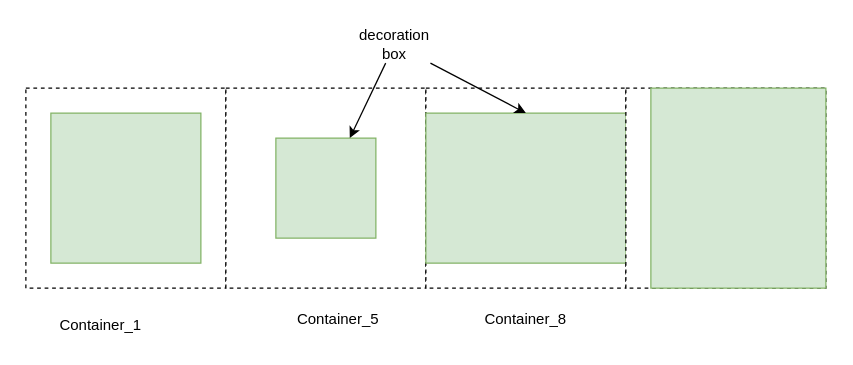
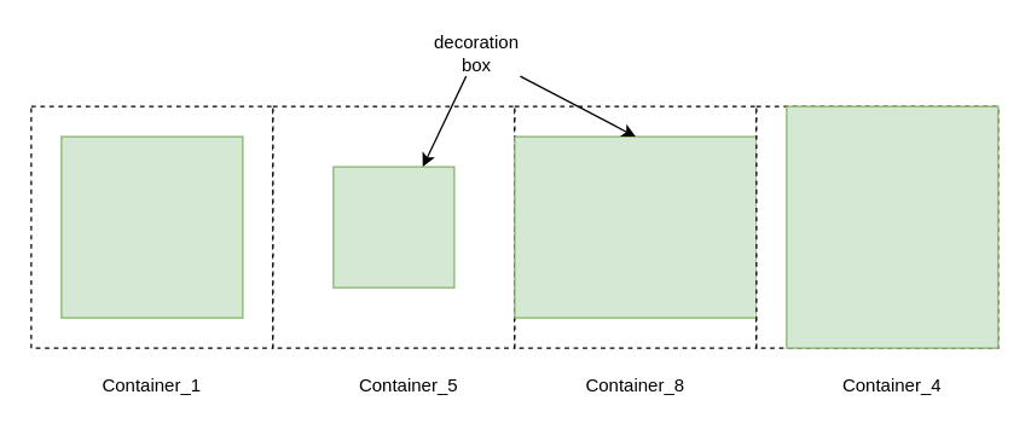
  <mxCell id="0" />
  <mxCell id="1" parent="0" />
  <mxCell id="2" value="" style="whiteSpace=wrap;html=1;aspect=fixed;dashed=1;" vertex="1" parent="1"><mxGeometry x="20" y="70" width="160" height="160" as="geometry" /></mxCell>
  <mxCell id="3" value="" style="whiteSpace=wrap;html=1;aspect=fixed;fillColor=#d5e8d4;strokeColor=#82b366;" vertex="1" parent="1"><mxGeometry x="40" y="90" width="120" height="120" as="geometry" /></mxCell>
- <mxCell id="4" value="Container_1" style="text;html=1;strokeColor=none;fillColor=none;align=center;verticalAlign=middle;whiteSpace=wrap;rounded=0;" vertex="1" parent="1"><mxGeometry x="50" y="245" width="60" height="30" as="geometry" /></mxCell>
+ <mxCell id="4" value="Container_1" style="text;html=1;strokeColor=none;fillColor=none;align=center;verticalAlign=middle;whiteSpace=wrap;rounded=0;" vertex="1" parent="1"><mxGeometry x="70" y="240" width="60" height="30" as="geometry" /></mxCell>
  <mxCell id="5" value="" style="whiteSpace=wrap;html=1;aspect=fixed;dashed=1;" vertex="1" parent="1"><mxGeometry x="180" y="70" width="160" height="160" as="geometry" /></mxCell>
  <mxCell id="6" value="" style="whiteSpace=wrap;html=1;aspect=fixed;fillColor=#d5e8d4;strokeColor=#82b366;" vertex="1" parent="1"><mxGeometry x="220" y="110" width="80" height="80" as="geometry" /></mxCell>
  <mxCell id="7" value="Container_5" style="text;html=1;strokeColor=none;fillColor=none;align=center;verticalAlign=middle;whiteSpace=wrap;rounded=0;" vertex="1" parent="1"><mxGeometry x="240" y="240" width="60" height="30" as="geometry" /></mxCell>
  <mxCell id="8" value="" style="whiteSpace=wrap;html=1;aspect=fixed;dashed=1;" vertex="1" parent="1"><mxGeometry x="340" y="70" width="160" height="160" as="geometry" /></mxCell>
  <mxCell id="9" value="" style="rounded=0;whiteSpace=wrap;html=1;fillColor=#d5e8d4;strokeColor=#82b366;" vertex="1" parent="1"><mxGeometry x="340" y="90" width="160" height="120" as="geometry" /></mxCell>
  <mxCell id="10" value="Container_8" style="text;html=1;strokeColor=none;fillColor=none;align=center;verticalAlign=middle;whiteSpace=wrap;rounded=0;" vertex="1" parent="1"><mxGeometry x="390" y="240" width="60" height="30" as="geometry" /></mxCell>
  <mxCell id="11" value="" style="whiteSpace=wrap;html=1;aspect=fixed;dashed=1;" vertex="1" parent="1"><mxGeometry x="500" y="70" width="160" height="160" as="geometry" /></mxCell>
  <mxCell id="12" value="" style="rounded=0;whiteSpace=wrap;html=1;fillColor=#d5e8d4;strokeColor=#82b366;" vertex="1" parent="1"><mxGeometry x="520" y="70" width="140" height="160" as="geometry" /></mxCell>
+ <mxCell id="13" value="Container_4" style="text;html=1;strokeColor=none;fillColor=none;align=center;verticalAlign=middle;whiteSpace=wrap;rounded=0;" vertex="1" parent="1"><mxGeometry x="560" y="240" width="60" height="30" as="geometry" /></mxCell>
  <mxCell id="14" value="decoration box" style="text;html=1;strokeColor=none;fillColor=none;align=center;verticalAlign=middle;whiteSpace=wrap;rounded=0;" vertex="1" parent="1"><mxGeometry x="285" y="20" width="60" height="30" as="geometry" /></mxCell>
  <mxCell id="15" value="" style="endArrow=classic;html=1;rounded=0;" edge="1" parent="1" source="14" target="6"><mxGeometry width="50" height="50" relative="1" as="geometry"><mxPoint x="260" y="450" as="sourcePoint" /><mxPoint x="310" y="400" as="targetPoint" /></mxGeometry></mxCell>
  <mxCell id="16" value="" style="endArrow=classic;html=1;rounded=0;entryX=0.5;entryY=0;entryDx=0;entryDy=0;" edge="1" parent="1" source="14" target="9"><mxGeometry width="50" height="50" relative="1" as="geometry"><mxPoint x="320" y="480" as="sourcePoint" /><mxPoint x="370" y="430" as="targetPoint" /></mxGeometry></mxCell>
